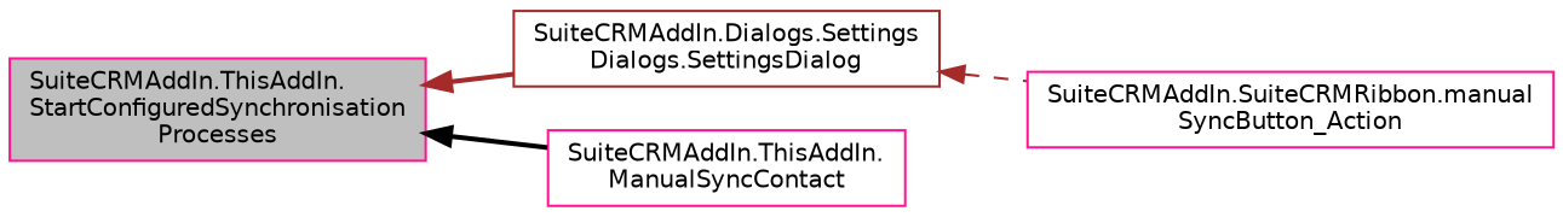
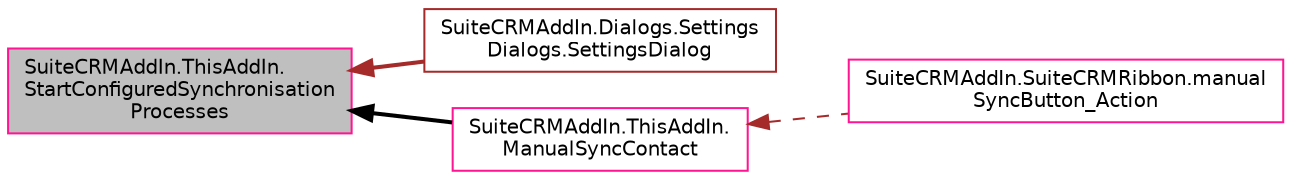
  digraph {
    rankdir=LR
    node [color=deeppink fillcolor=white fontname=Helvetica fontsize=10 shape=record style=filled]
    edge [color=brown dir=back fontname=Helvetica fontsize=10 labelfontname=Helvetica labelfontsize=10 style=bold]
    n1 [fillcolor=grey75 fontcolor=black height=0.2 label="SuiteCRMAddIn.ThisAddIn.\lStartConfiguredSynchronisation\lProcesses" width=0.4]
    n2 [color=brown height=0.2 label="SuiteCRMAddIn.Dialogs.Settings\lDialogs.SettingsDialog" width=0.4]
    n3 [height=0.2 label="SuiteCRMAddIn.ThisAddIn.\lManualSyncContact" width=0.4]
    n4 [height=0.2 label="SuiteCRMAddIn.SuiteCRMRibbon.manual\lSyncButton_Action" width=0.4]
    n1 -> n2
    n1 -> n3 [color=black]
-   n2 -> n4 [style=dashed]
+   n3 -> n4 [style=dashed]
  }
